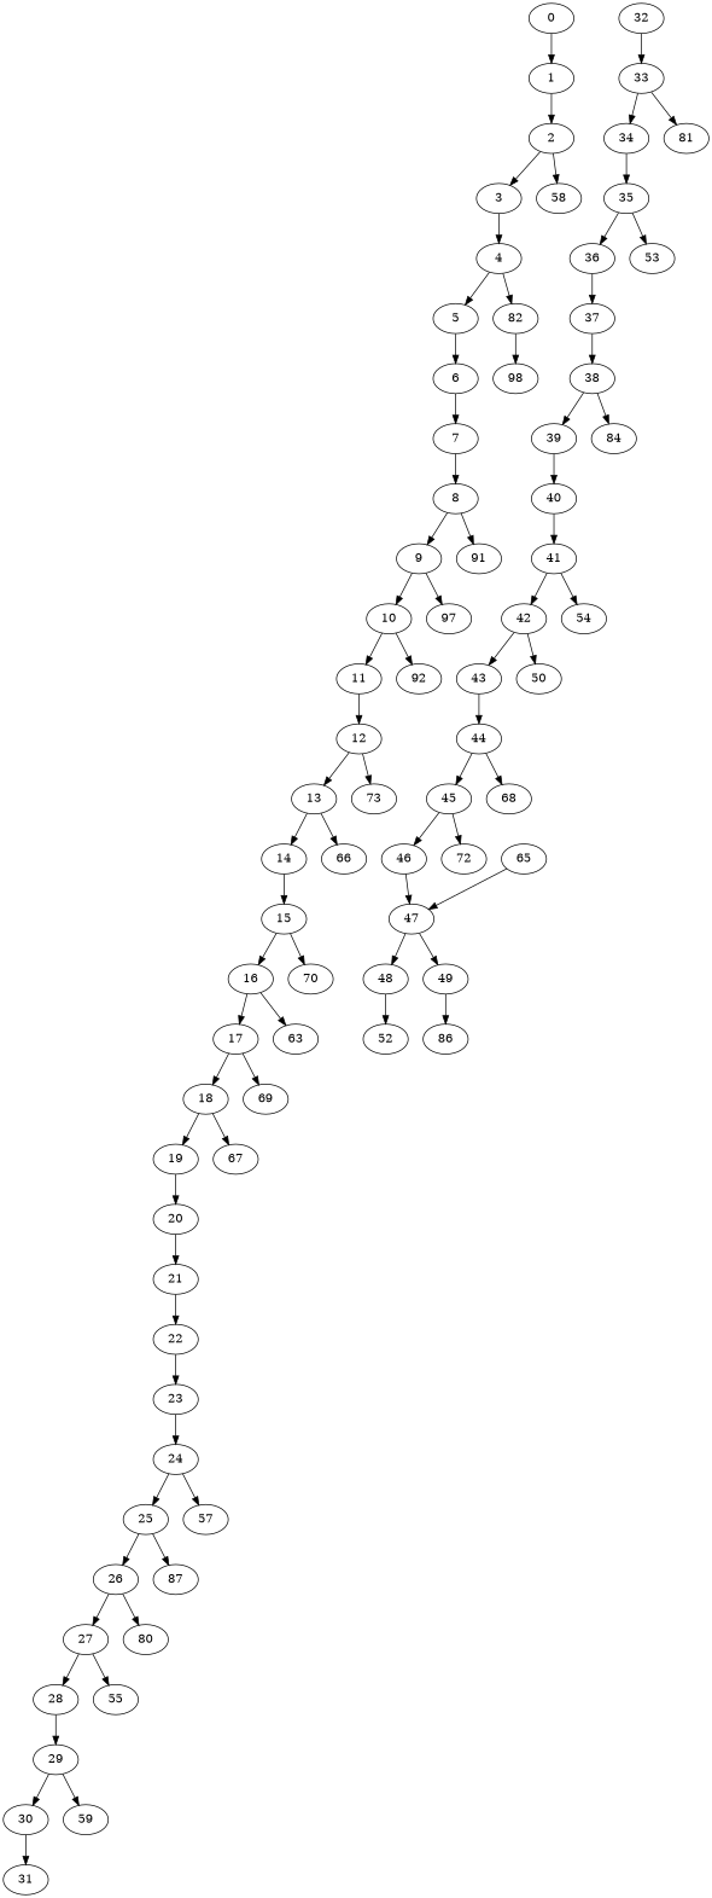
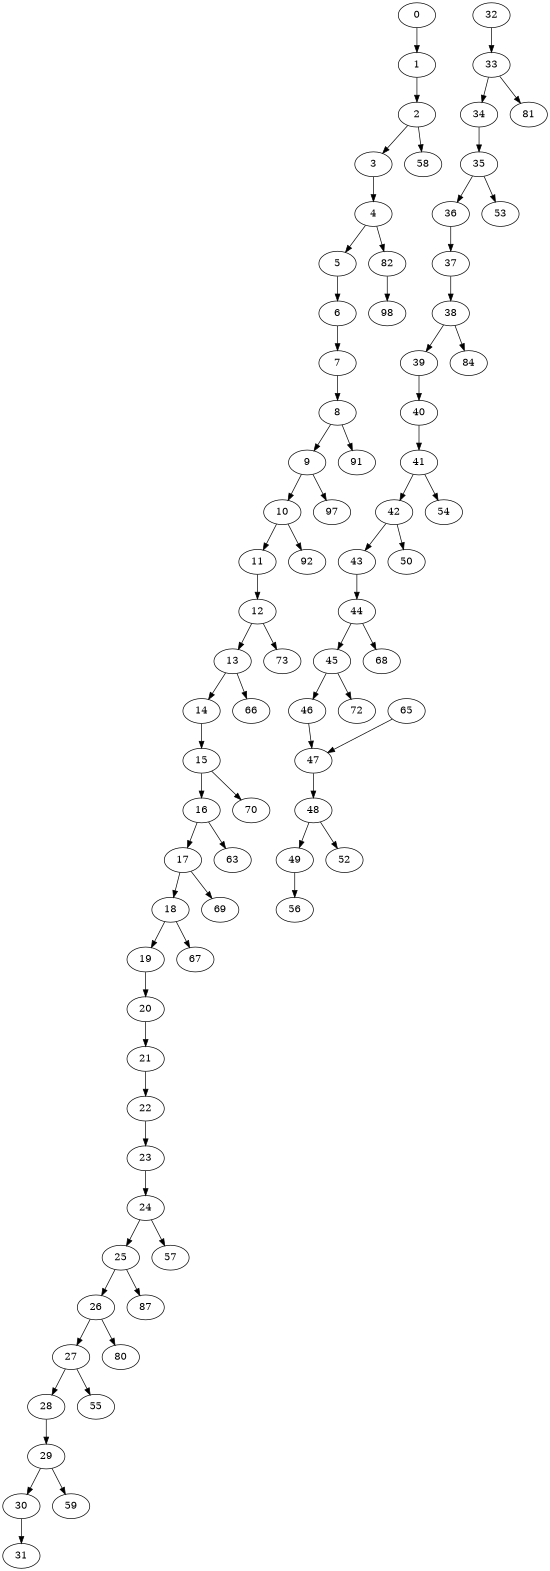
  digraph {
    n1 [label=0]
    n2 [label=1]
    n3 [label=2]
    n4 [label=3]
    n5 [label=58]
    n6 [label=4]
    n7 [label=5]
    n8 [label=82]
    n9 [label=6]
    n10 [label=98]
    n11 [label=7]
    n12 [label=8]
    n13 [label=9]
    n14 [label=91]
    n15 [label=10]
    n16 [label=97]
    n17 [label=11]
    n18 [label=92]
    n19 [label=12]
    n20 [label=13]
    n21 [label=73]
    n22 [label=14]
    n23 [label=66]
    n24 [label=15]
    n25 [label=16]
    n26 [label=70]
    n27 [label=17]
    n28 [label=63]
    n29 [label=18]
    n30 [label=69]
    n31 [label=19]
    n32 [label=67]
    n33 [label=20]
    n34 [label=21]
    n35 [label=22]
    n36 [label=23]
    n37 [label=24]
    n38 [label=25]
    n39 [label=57]
    n40 [label=26]
    n41 [label=87]
    n42 [label=27]
    n43 [label=80]
    n44 [label=28]
    n45 [label=55]
    n46 [label=29]
    n47 [label=30]
    n48 [label=59]
    n49 [label=31]
    n50 [label=32]
    n51 [label=33]
    n52 [label=34]
    n53 [label=81]
    n54 [label=35]
    n55 [label=36]
    n56 [label=53]
    n57 [label=37]
    n58 [label=38]
    n59 [label=39]
    n60 [label=84]
    n61 [label=40]
    n62 [label=41]
    n63 [label=42]
    n64 [label=54]
    n65 [label=43]
    n66 [label=50]
    n67 [label=44]
    n68 [label=45]
    n69 [label=68]
    n70 [label=46]
    n71 [label=72]
    n72 [label=47]
    n73 [label=48]
    n74 [label=49]
    n75 [label=52]
    n76 [label=65]
-   n77 [label=86]
+   n77 [label=56]
    n1 -> n2
    n2 -> n3
    n3 -> n4
    n3 -> n5
    n4 -> n6
    n6 -> n7
    n6 -> n8
    n7 -> n9
    n8 -> n10
    n9 -> n11
    n11 -> n12
    n12 -> n13
    n12 -> n14
    n13 -> n15
    n13 -> n16
    n15 -> n17
    n15 -> n18
    n17 -> n19
    n19 -> n20
    n19 -> n21
    n20 -> n22
    n20 -> n23
    n22 -> n24
    n24 -> n25
    n24 -> n26
    n25 -> n27
    n25 -> n28
    n27 -> n29
    n27 -> n30
    n29 -> n31
    n29 -> n32
    n31 -> n33
    n33 -> n34
    n34 -> n35
    n35 -> n36
    n36 -> n37
    n37 -> n38
    n37 -> n39
    n38 -> n40
    n38 -> n41
    n40 -> n42
    n40 -> n43
    n42 -> n44
    n42 -> n45
    n44 -> n46
    n46 -> n47
    n46 -> n48
    n47 -> n49
    n50 -> n51
    n51 -> n52
    n51 -> n53
    n52 -> n54
    n54 -> n55
    n54 -> n56
    n55 -> n57
    n57 -> n58
    n58 -> n59
    n58 -> n60
    n59 -> n61
    n61 -> n62
    n62 -> n63
    n62 -> n64
    n63 -> n65
    n63 -> n66
    n65 -> n67
    n67 -> n68
    n67 -> n69
    n68 -> n70
    n68 -> n71
    n70 -> n72
    n72 -> n73
-   n72 -> n74
+   n73 -> n74
    n73 -> n75
    n74 -> n77
    n76 -> n72
  }
